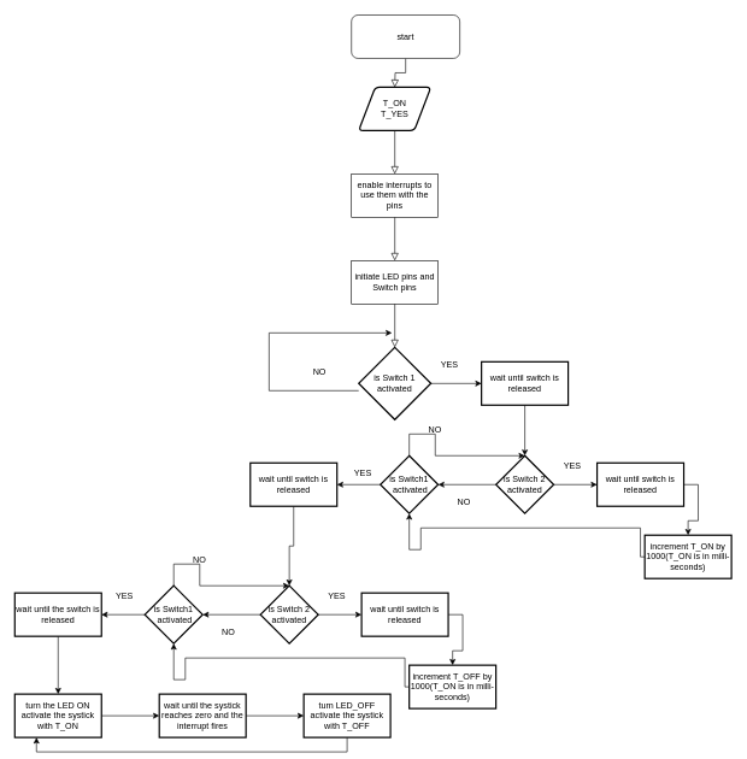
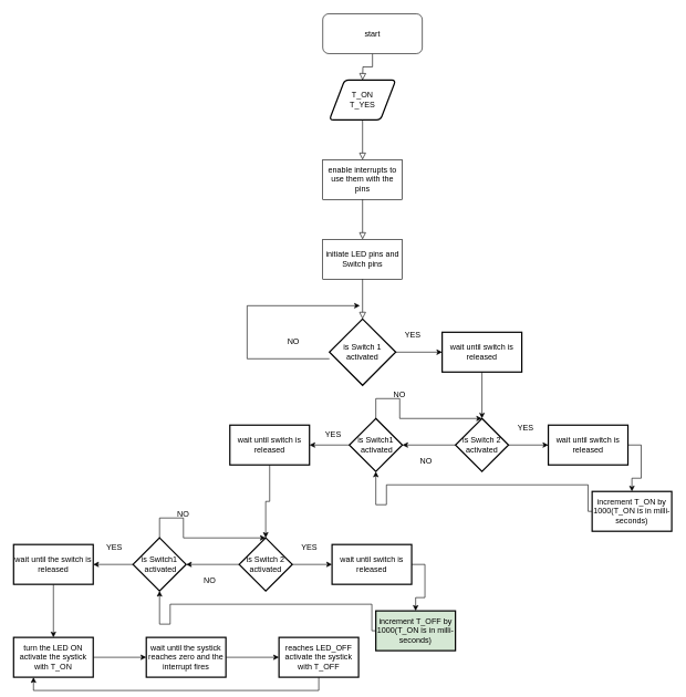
  <mxCell id="0" />
  <mxCell id="1" parent="0" />
  <mxCell id="2" value="" style="rounded=0;html=1;jettySize=auto;orthogonalLoop=1;fontSize=11;endArrow=block;endFill=0;endSize=8;strokeWidth=1;shadow=0;labelBackgroundColor=none;edgeStyle=orthogonalEdgeStyle;" parent="1" source="3" edge="1"><mxGeometry relative="1" as="geometry"><mxPoint x="546" y="120" as="targetPoint" /></mxGeometry></mxCell>
  <mxCell id="3" value="start" style="rounded=1;whiteSpace=wrap;html=1;fontSize=12;glass=0;strokeWidth=1;shadow=0;" parent="1" vertex="1"><mxGeometry x="486" y="20" width="150" height="60" as="geometry" /></mxCell>
  <mxCell id="4" value="" style="rounded=0;html=1;jettySize=auto;orthogonalLoop=1;fontSize=11;endArrow=block;endFill=0;endSize=8;strokeWidth=1;shadow=0;labelBackgroundColor=none;edgeStyle=orthogonalEdgeStyle;" edge="1" parent="1"><mxGeometry relative="1" as="geometry"><mxPoint x="546" y="180" as="sourcePoint" /><mxPoint x="546" y="240" as="targetPoint" /></mxGeometry></mxCell>
  <mxCell id="5" value="enable interrupts to use them with the pins" style="rounded=0;whiteSpace=wrap;html=1;" vertex="1" parent="1"><mxGeometry x="486" y="240" width="120" height="60" as="geometry" /></mxCell>
  <mxCell id="6" value="" style="rounded=0;html=1;jettySize=auto;orthogonalLoop=1;fontSize=11;endArrow=block;endFill=0;endSize=8;strokeWidth=1;shadow=0;labelBackgroundColor=none;edgeStyle=orthogonalEdgeStyle;" edge="1" parent="1"><mxGeometry relative="1" as="geometry"><mxPoint x="546" y="300" as="sourcePoint" /><mxPoint x="546" y="360" as="targetPoint" /></mxGeometry></mxCell>
  <mxCell id="7" value="initiate LED pins and Switch pins" style="rounded=0;whiteSpace=wrap;html=1;" vertex="1" parent="1"><mxGeometry x="486" y="360" width="120" height="60" as="geometry" /></mxCell>
  <mxCell id="8" value="" style="rounded=0;html=1;jettySize=auto;orthogonalLoop=1;fontSize=11;endArrow=block;endFill=0;endSize=8;strokeWidth=1;shadow=0;labelBackgroundColor=none;edgeStyle=orthogonalEdgeStyle;" edge="1" parent="1"><mxGeometry relative="1" as="geometry"><mxPoint x="546" y="420" as="sourcePoint" /><mxPoint x="546" y="480" as="targetPoint" /></mxGeometry></mxCell>
  <mxCell id="9" value="T_ON&lt;br&gt;T_YES" style="shape=parallelogram;html=1;strokeWidth=2;perimeter=parallelogramPerimeter;whiteSpace=wrap;rounded=1;arcSize=12;size=0.23;" vertex="1" parent="1"><mxGeometry x="496" y="120" width="100" height="60" as="geometry" /></mxCell>
  <mxCell id="10" value="" style="edgeStyle=orthogonalEdgeStyle;rounded=0;orthogonalLoop=1;jettySize=auto;html=1;" edge="1" parent="1" source="12" target="14"><mxGeometry relative="1" as="geometry" /></mxCell>
  <mxCell id="11" value="" style="edgeStyle=orthogonalEdgeStyle;rounded=0;orthogonalLoop=1;jettySize=auto;html=1;" edge="1" parent="1" source="12"><mxGeometry relative="1" as="geometry"><mxPoint x="542" y="460" as="targetPoint" /><Array as="points"><mxPoint x="372" y="540" /><mxPoint x="372" y="460" /></Array></mxGeometry></mxCell>
  <mxCell id="12" value="is Switch 1 activated" style="strokeWidth=2;html=1;shape=mxgraph.flowchart.decision;whiteSpace=wrap;" vertex="1" parent="1"><mxGeometry x="496" y="480" width="100" height="100" as="geometry" /></mxCell>
  <mxCell id="13" value="" style="edgeStyle=orthogonalEdgeStyle;rounded=0;orthogonalLoop=1;jettySize=auto;html=1;" edge="1" parent="1" source="14" target="17"><mxGeometry relative="1" as="geometry" /></mxCell>
  <mxCell id="14" value="wait until switch is released" style="whiteSpace=wrap;html=1;strokeWidth=2;" vertex="1" parent="1"><mxGeometry x="666" y="500" width="120" height="60" as="geometry" /></mxCell>
  <mxCell id="15" value="" style="edgeStyle=orthogonalEdgeStyle;rounded=0;orthogonalLoop=1;jettySize=auto;html=1;" edge="1" parent="1" source="17" target="23"><mxGeometry relative="1" as="geometry" /></mxCell>
  <mxCell id="16" value="" style="edgeStyle=orthogonalEdgeStyle;rounded=0;orthogonalLoop=1;jettySize=auto;html=1;" edge="1" parent="1" source="17" target="29"><mxGeometry relative="1" as="geometry" /></mxCell>
  <mxCell id="17" value="is Switch 2 activated" style="rhombus;whiteSpace=wrap;html=1;strokeWidth=2;" vertex="1" parent="1"><mxGeometry x="686" y="630" width="80" height="80" as="geometry" /></mxCell>
  <mxCell id="18" value="NO" style="text;html=1;strokeColor=none;fillColor=none;align=center;verticalAlign=middle;whiteSpace=wrap;rounded=0;" vertex="1" parent="1"><mxGeometry x="612" y="680" width="60" height="30" as="geometry" /></mxCell>
  <mxCell id="19" value="YES" style="text;html=1;strokeColor=none;fillColor=none;align=center;verticalAlign=middle;whiteSpace=wrap;rounded=0;" vertex="1" parent="1"><mxGeometry x="592" y="490" width="60" height="30" as="geometry" /></mxCell>
  <mxCell id="20" value="NO" style="text;html=1;strokeColor=none;fillColor=none;align=center;verticalAlign=middle;whiteSpace=wrap;rounded=0;" vertex="1" parent="1"><mxGeometry x="412" y="500" width="60" height="30" as="geometry" /></mxCell>
  <mxCell id="21" value="" style="edgeStyle=orthogonalEdgeStyle;rounded=0;orthogonalLoop=1;jettySize=auto;html=1;entryX=0.5;entryY=0;entryDx=0;entryDy=0;" edge="1" parent="1" source="23" target="17"><mxGeometry relative="1" as="geometry"><mxPoint x="722" y="610" as="targetPoint" /><Array as="points"><mxPoint x="566" y="600" /><mxPoint x="602" y="600" /><mxPoint x="602" y="630" /></Array></mxGeometry></mxCell>
  <mxCell id="22" value="" style="edgeStyle=orthogonalEdgeStyle;rounded=0;orthogonalLoop=1;jettySize=auto;html=1;" edge="1" parent="1" source="23" target="31"><mxGeometry relative="1" as="geometry" /></mxCell>
  <mxCell id="23" value="is Switch1&lt;br&gt;&amp;nbsp;activated" style="rhombus;whiteSpace=wrap;html=1;strokeWidth=2;" vertex="1" parent="1"><mxGeometry x="526" y="630" width="80" height="80" as="geometry" /></mxCell>
  <mxCell id="24" value="NO" style="text;html=1;strokeColor=none;fillColor=none;align=center;verticalAlign=middle;whiteSpace=wrap;rounded=0;" vertex="1" parent="1"><mxGeometry x="572" y="580" width="60" height="30" as="geometry" /></mxCell>
  <mxCell id="25" style="edgeStyle=orthogonalEdgeStyle;rounded=0;orthogonalLoop=1;jettySize=auto;html=1;exitX=0;exitY=0.5;exitDx=0;exitDy=0;entryX=0.5;entryY=1;entryDx=0;entryDy=0;" edge="1" parent="1" source="27" target="23"><mxGeometry relative="1" as="geometry"><mxPoint x="562" y="760" as="targetPoint" /><mxPoint x="952" y="700" as="sourcePoint" /><Array as="points"><mxPoint x="886" y="770" /><mxPoint x="886" y="730" /><mxPoint x="582" y="730" /><mxPoint x="582" y="760" /><mxPoint x="566" y="760" /></Array></mxGeometry></mxCell>
  <mxCell id="26" value="YES" style="text;html=1;strokeColor=none;fillColor=none;align=center;verticalAlign=middle;whiteSpace=wrap;rounded=0;" vertex="1" parent="1"><mxGeometry x="762" y="630" width="60" height="30" as="geometry" /></mxCell>
  <mxCell id="27" value="increment T_ON by 1000(T_ON is in milli-seconds)" style="whiteSpace=wrap;html=1;strokeWidth=2;" vertex="1" parent="1"><mxGeometry x="892" y="740" width="120" height="60" as="geometry" /></mxCell>
  <mxCell id="28" style="edgeStyle=orthogonalEdgeStyle;rounded=0;orthogonalLoop=1;jettySize=auto;html=1;exitX=1;exitY=0.5;exitDx=0;exitDy=0;" edge="1" parent="1" source="29" target="27"><mxGeometry relative="1" as="geometry" /></mxCell>
  <mxCell id="29" value="wait until switch is released" style="whiteSpace=wrap;html=1;strokeWidth=2;" vertex="1" parent="1"><mxGeometry x="826" y="640" width="120" height="60" as="geometry" /></mxCell>
  <mxCell id="30" style="edgeStyle=orthogonalEdgeStyle;rounded=0;orthogonalLoop=1;jettySize=auto;html=1;exitX=0.5;exitY=1;exitDx=0;exitDy=0;entryX=0.5;entryY=0;entryDx=0;entryDy=0;" edge="1" parent="1" source="31" target="35"><mxGeometry relative="1" as="geometry" /></mxCell>
  <mxCell id="31" value="wait until switch is released" style="whiteSpace=wrap;html=1;strokeWidth=2;" vertex="1" parent="1"><mxGeometry x="346" y="640" width="120" height="60" as="geometry" /></mxCell>
  <mxCell id="32" value="YES" style="text;html=1;strokeColor=none;fillColor=none;align=center;verticalAlign=middle;whiteSpace=wrap;rounded=0;" vertex="1" parent="1"><mxGeometry x="472" y="640" width="60" height="30" as="geometry" /></mxCell>
  <mxCell id="33" value="" style="edgeStyle=orthogonalEdgeStyle;rounded=0;orthogonalLoop=1;jettySize=auto;html=1;" edge="1" parent="1" source="35" target="39"><mxGeometry relative="1" as="geometry" /></mxCell>
  <mxCell id="34" value="" style="edgeStyle=orthogonalEdgeStyle;rounded=0;orthogonalLoop=1;jettySize=auto;html=1;" edge="1" parent="1" source="35" target="45"><mxGeometry relative="1" as="geometry" /></mxCell>
  <mxCell id="35" value="is Switch 2 activated" style="rhombus;whiteSpace=wrap;html=1;strokeWidth=2;" vertex="1" parent="1"><mxGeometry x="360" y="810" width="80" height="80" as="geometry" /></mxCell>
  <mxCell id="36" value="NO" style="text;html=1;strokeColor=none;fillColor=none;align=center;verticalAlign=middle;whiteSpace=wrap;rounded=0;" vertex="1" parent="1"><mxGeometry x="286" y="860" width="60" height="30" as="geometry" /></mxCell>
  <mxCell id="37" value="" style="edgeStyle=orthogonalEdgeStyle;rounded=0;orthogonalLoop=1;jettySize=auto;html=1;entryX=0.5;entryY=0;entryDx=0;entryDy=0;" edge="1" parent="1" source="39" target="35"><mxGeometry relative="1" as="geometry"><mxPoint x="396" y="790" as="targetPoint" /><Array as="points"><mxPoint x="240" y="780" /><mxPoint x="276" y="780" /><mxPoint x="276" y="810" /></Array></mxGeometry></mxCell>
  <mxCell id="38" value="" style="edgeStyle=orthogonalEdgeStyle;rounded=0;orthogonalLoop=1;jettySize=auto;html=1;" edge="1" parent="1" source="39" target="47"><mxGeometry relative="1" as="geometry" /></mxCell>
  <mxCell id="39" value="is Switch1&lt;br&gt;&amp;nbsp;activated" style="rhombus;whiteSpace=wrap;html=1;strokeWidth=2;" vertex="1" parent="1"><mxGeometry x="200" y="810" width="80" height="80" as="geometry" /></mxCell>
  <mxCell id="40" value="NO" style="text;html=1;strokeColor=none;fillColor=none;align=center;verticalAlign=middle;whiteSpace=wrap;rounded=0;" vertex="1" parent="1"><mxGeometry x="246" y="760" width="60" height="30" as="geometry" /></mxCell>
  <mxCell id="41" style="edgeStyle=orthogonalEdgeStyle;rounded=0;orthogonalLoop=1;jettySize=auto;html=1;exitX=0;exitY=0.5;exitDx=0;exitDy=0;entryX=0.5;entryY=1;entryDx=0;entryDy=0;" edge="1" parent="1" source="43" target="39"><mxGeometry relative="1" as="geometry"><mxPoint x="236" y="940" as="targetPoint" /><mxPoint x="626" y="880" as="sourcePoint" /><Array as="points"><mxPoint x="560" y="950" /><mxPoint x="560" y="910" /><mxPoint x="256" y="910" /><mxPoint x="256" y="940" /><mxPoint x="240" y="940" /></Array></mxGeometry></mxCell>
  <mxCell id="42" value="YES" style="text;html=1;strokeColor=none;fillColor=none;align=center;verticalAlign=middle;whiteSpace=wrap;rounded=0;" vertex="1" parent="1"><mxGeometry x="436" y="810" width="60" height="30" as="geometry" /></mxCell>
- <mxCell id="43" value="increment T_OFF by 1000(T_ON is in milli-seconds)" style="whiteSpace=wrap;html=1;strokeWidth=2;" vertex="1" parent="1"><mxGeometry x="566" y="920" width="120" height="60" as="geometry" /></mxCell>
+ <mxCell id="43" value="increment T_OFF by 1000(T_ON is in milli-seconds)" style="whiteSpace=wrap;html=1;strokeWidth=2;fillColor=#d5e8d4;" vertex="1" parent="1"><mxGeometry x="566" y="920" width="120" height="60" as="geometry" /></mxCell>
  <mxCell id="44" style="edgeStyle=orthogonalEdgeStyle;rounded=0;orthogonalLoop=1;jettySize=auto;html=1;exitX=1;exitY=0.5;exitDx=0;exitDy=0;" edge="1" parent="1" source="45" target="43"><mxGeometry relative="1" as="geometry" /></mxCell>
  <mxCell id="45" value="wait until switch is released" style="whiteSpace=wrap;html=1;strokeWidth=2;" vertex="1" parent="1"><mxGeometry x="500" y="820" width="120" height="60" as="geometry" /></mxCell>
  <mxCell id="46" value="" style="edgeStyle=orthogonalEdgeStyle;rounded=0;orthogonalLoop=1;jettySize=auto;html=1;" edge="1" parent="1" source="47" target="50"><mxGeometry relative="1" as="geometry" /></mxCell>
  <mxCell id="47" value="wait until the switch is released" style="whiteSpace=wrap;html=1;strokeWidth=2;" vertex="1" parent="1"><mxGeometry x="20" y="820" width="120" height="60" as="geometry" /></mxCell>
  <mxCell id="48" value="YES" style="text;html=1;strokeColor=none;fillColor=none;align=center;verticalAlign=middle;whiteSpace=wrap;rounded=0;" vertex="1" parent="1"><mxGeometry x="142" y="810" width="60" height="30" as="geometry" /></mxCell>
  <mxCell id="49" value="" style="edgeStyle=orthogonalEdgeStyle;rounded=0;orthogonalLoop=1;jettySize=auto;html=1;" edge="1" parent="1" source="50" target="52"><mxGeometry relative="1" as="geometry" /></mxCell>
  <mxCell id="50" value="turn the LED ON&lt;br&gt;activate the systick with T_ON" style="whiteSpace=wrap;html=1;strokeWidth=2;" vertex="1" parent="1"><mxGeometry x="20" y="960" width="120" height="60" as="geometry" /></mxCell>
  <mxCell id="51" value="" style="edgeStyle=orthogonalEdgeStyle;rounded=0;orthogonalLoop=1;jettySize=auto;html=1;" edge="1" parent="1" source="52" target="54"><mxGeometry relative="1" as="geometry" /></mxCell>
  <mxCell id="52" value="wait until the systick reaches zero and the interrupt fires" style="whiteSpace=wrap;html=1;strokeWidth=2;" vertex="1" parent="1"><mxGeometry x="220" y="960" width="120" height="60" as="geometry" /></mxCell>
  <mxCell id="53" style="edgeStyle=orthogonalEdgeStyle;rounded=0;orthogonalLoop=1;jettySize=auto;html=1;exitX=0.5;exitY=1;exitDx=0;exitDy=0;entryX=0.25;entryY=1;entryDx=0;entryDy=0;" edge="1" parent="1" source="54" target="50"><mxGeometry relative="1" as="geometry" /></mxCell>
- <mxCell id="54" value="turn LED_OFF&lt;br&gt;activate the systick with T_OFF" style="whiteSpace=wrap;html=1;strokeWidth=2;" vertex="1" parent="1"><mxGeometry x="420" y="960" width="120" height="60" as="geometry" /></mxCell>
+ <mxCell id="54" value="reaches LED_OFF&lt;br&gt;activate the systick with T_OFF" style="whiteSpace=wrap;html=1;strokeWidth=2;" vertex="1" parent="1"><mxGeometry x="420" y="960" width="120" height="60" as="geometry" /></mxCell>
